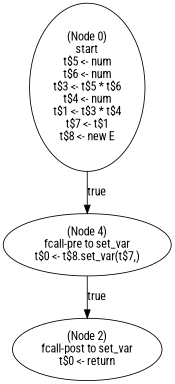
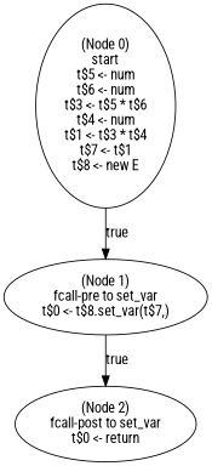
  digraph {
    fontname="Roboto Condensed"
    node [fontname="Roboto Condensed"]
    edge [fontname="Roboto Condensed"]
    n1 [label="(Node 0)\nstart\nt$5 <- num\nt$6 <- num\nt$3 <- t$5 * t$6\nt$4 <- num\nt$1 <- t$3 * t$4\nt$7 <- t$1\nt$8 <- new E\n"]
-   n2 [label="(Node 4)\nfcall-pre to set_var\nt$0 <- t$8.set_var(t$7,)\n"]
+   n2 [label="(Node 1)\nfcall-pre to set_var\nt$0 <- t$8.set_var(t$7,)\n"]
    n3 [label="(Node 2)\nfcall-post to set_var\nt$0 <- return\n"]
    n1 -> n2 [label=true]
    n2 -> n3 [label=true]
  }
